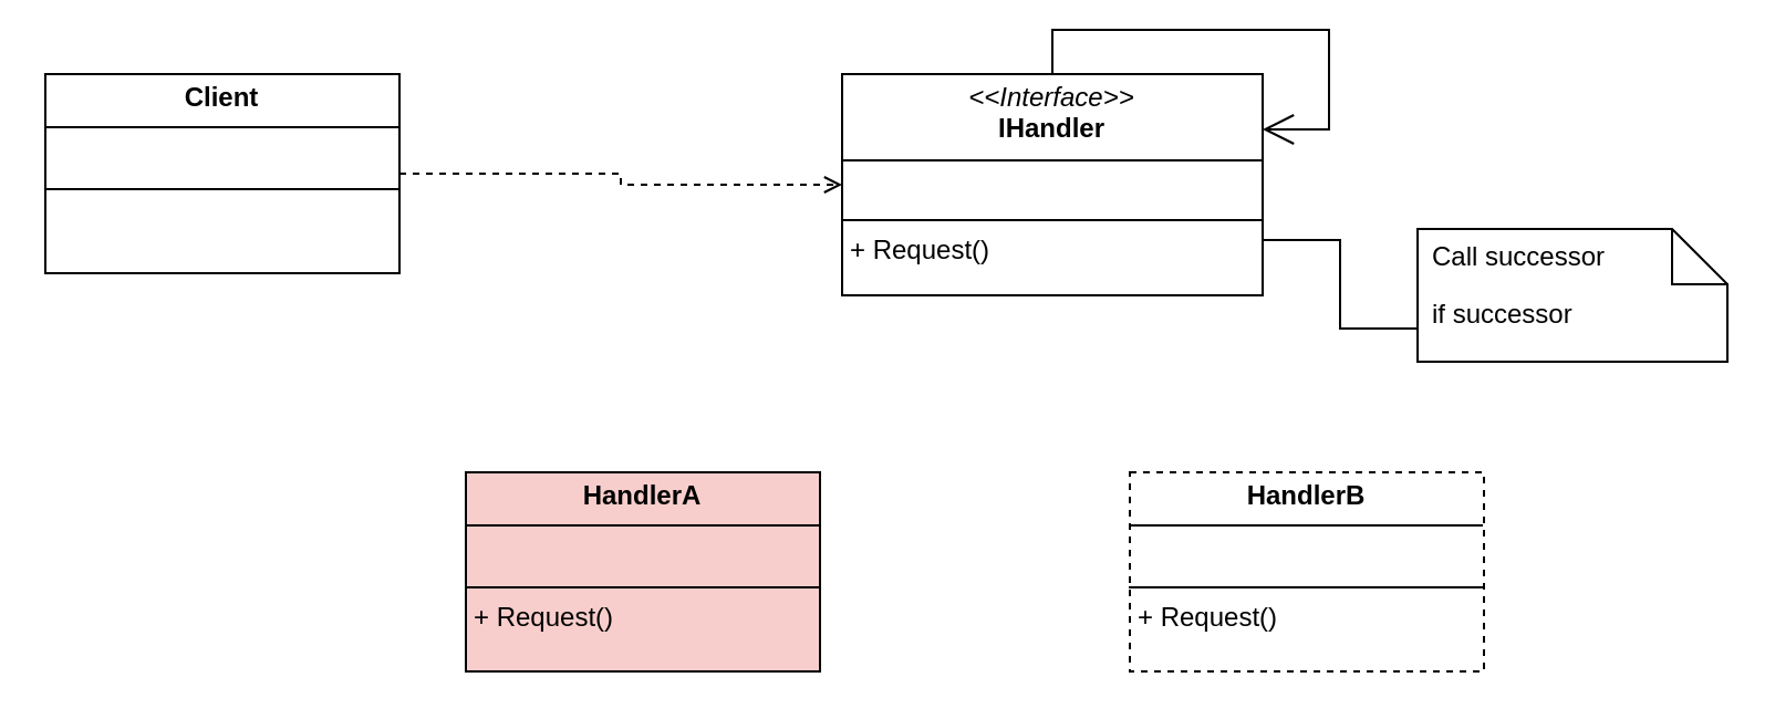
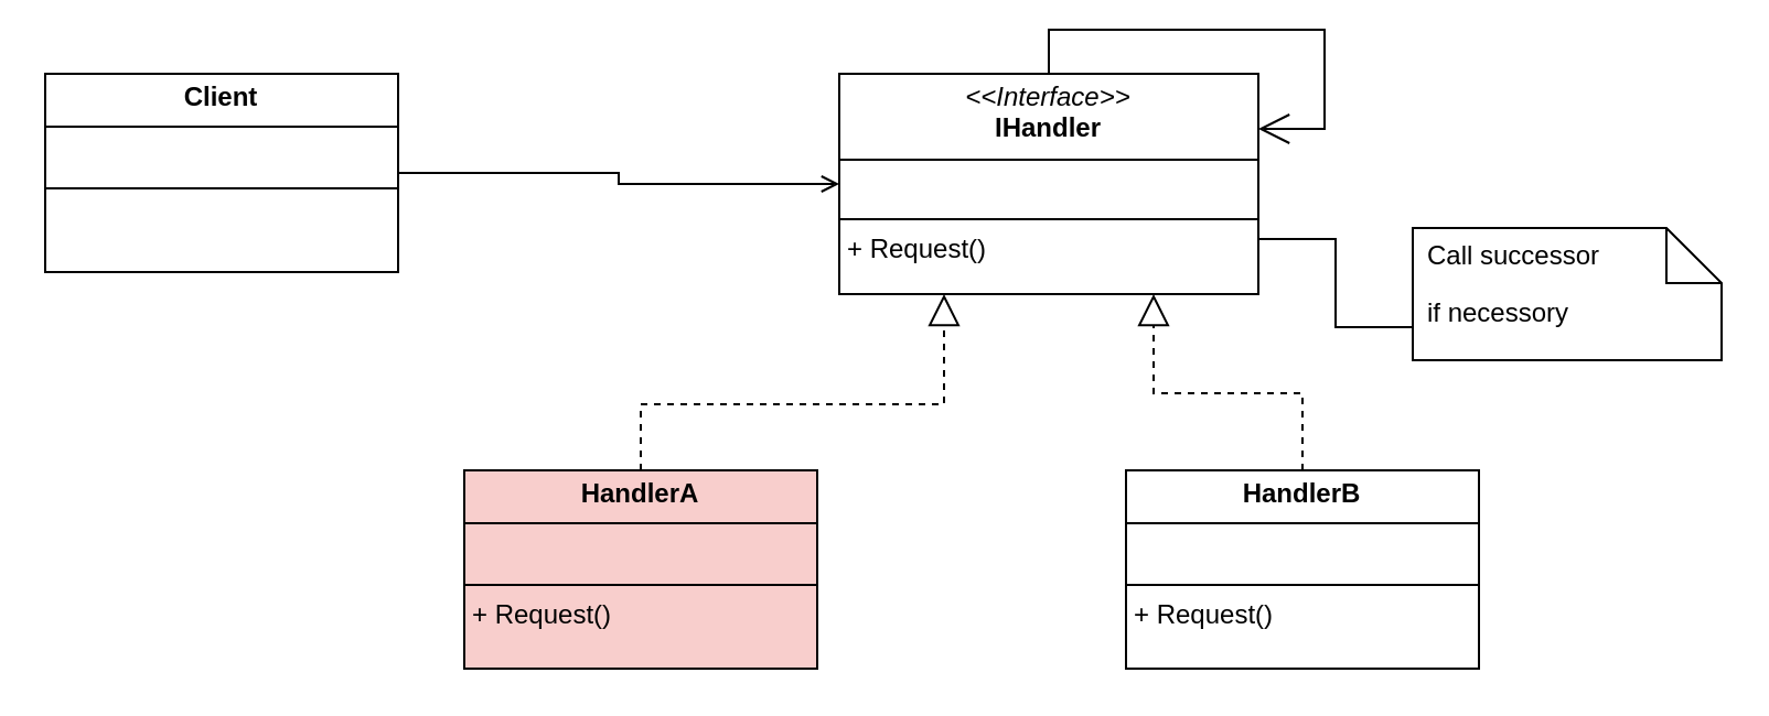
  <mxCell id="0" />
  <mxCell id="1" parent="0" />
- <mxCell id="2" style="edgeStyle=orthogonalEdgeStyle;rounded=0;orthogonalLoop=1;jettySize=auto;html=1;entryX=0;entryY=0.5;entryDx=0;entryDy=0;endArrow=open;endFill=0;dashed=1;" edge="1" parent="1" source="3" target="4"><mxGeometry relative="1" as="geometry" /></mxCell>
+ <mxCell id="2" style="edgeStyle=orthogonalEdgeStyle;rounded=0;orthogonalLoop=1;jettySize=auto;html=1;entryX=0;entryY=0.5;entryDx=0;entryDy=0;endArrow=open;endFill=0;" edge="1" parent="1" source="3" target="4"><mxGeometry relative="1" as="geometry" /></mxCell>
  <mxCell id="3" value="&lt;p style=&quot;margin:0px;margin-top:4px;text-align:center;&quot;&gt;&lt;b&gt;Client&lt;/b&gt;&lt;/p&gt;&lt;hr size=&quot;1&quot; style=&quot;border-style:solid;&quot;&gt;&lt;p style=&quot;margin:0px;margin-left:4px;&quot;&gt;&lt;br&gt;&lt;/p&gt;&lt;hr size=&quot;1&quot; style=&quot;border-style:solid;&quot;&gt;&lt;p style=&quot;margin:0px;margin-left:4px;&quot;&gt;&lt;br&gt;&lt;/p&gt;" style="verticalAlign=top;align=left;overflow=fill;html=1;whiteSpace=wrap;" vertex="1" parent="1"><mxGeometry x="20" y="20" width="160" height="90" as="geometry" /></mxCell>
  <mxCell id="4" value="&lt;p style=&quot;margin:0px;margin-top:4px;text-align:center;&quot;&gt;&lt;i&gt;&amp;lt;&amp;lt;Interface&amp;gt;&amp;gt;&lt;/i&gt;&lt;br&gt;&lt;b&gt;IHandler&lt;/b&gt;&lt;/p&gt;&lt;hr size=&quot;1&quot; style=&quot;border-style:solid;&quot;&gt;&lt;p style=&quot;margin:0px;margin-left:4px;&quot;&gt;&lt;br&gt;&lt;/p&gt;&lt;hr size=&quot;1&quot; style=&quot;border-style:solid;&quot;&gt;&lt;p style=&quot;margin:0px;margin-left:4px;&quot;&gt;+ Request()&lt;br&gt;&lt;/p&gt;" style="verticalAlign=top;align=left;overflow=fill;html=1;whiteSpace=wrap;" vertex="1" parent="1"><mxGeometry x="380" y="20" width="190" height="100" as="geometry" /></mxCell>
+ <mxCell id="5" style="edgeStyle=orthogonalEdgeStyle;rounded=0;orthogonalLoop=1;jettySize=auto;html=1;entryX=0.25;entryY=1;entryDx=0;entryDy=0;endArrow=block;endFill=0;dashed=1;endSize=12;" edge="1" parent="1" source="6" target="4"><mxGeometry relative="1" as="geometry"><Array as="points"><mxPoint x="290" y="170" /><mxPoint x="428" y="170" /></Array></mxGeometry></mxCell>
  <mxCell id="6" value="&lt;p style=&quot;margin:0px;margin-top:4px;text-align:center;&quot;&gt;&lt;b&gt;HandlerA&lt;/b&gt;&lt;/p&gt;&lt;hr size=&quot;1&quot; style=&quot;border-style:solid;&quot;&gt;&lt;p style=&quot;margin:0px;margin-left:4px;&quot;&gt;&lt;br&gt;&lt;/p&gt;&lt;hr size=&quot;1&quot; style=&quot;border-style:solid;&quot;&gt;&lt;p style=&quot;margin:0px;margin-left:4px;&quot;&gt;+ Request()&lt;/p&gt;" style="verticalAlign=top;align=left;overflow=fill;html=1;whiteSpace=wrap;fillColor=#f8cecc;" vertex="1" parent="1"><mxGeometry x="210" y="200" width="160" height="90" as="geometry" /></mxCell>
- <mxCell id="8" value="&lt;p style=&quot;margin:0px;margin-top:4px;text-align:center;&quot;&gt;&lt;b&gt;HandlerB&lt;/b&gt;&lt;/p&gt;&lt;hr size=&quot;1&quot; style=&quot;border-style:solid;&quot;&gt;&lt;p style=&quot;margin:0px;margin-left:4px;&quot;&gt;&lt;br&gt;&lt;/p&gt;&lt;hr size=&quot;1&quot; style=&quot;border-style:solid;&quot;&gt;&lt;p style=&quot;margin:0px;margin-left:4px;&quot;&gt;+ Request()&lt;/p&gt;" style="verticalAlign=top;align=left;overflow=fill;html=1;whiteSpace=wrap;dashed=1;" vertex="1" parent="1"><mxGeometry x="510" y="200" width="160" height="90" as="geometry" /></mxCell>
+ <mxCell id="7" style="edgeStyle=orthogonalEdgeStyle;rounded=0;orthogonalLoop=1;jettySize=auto;html=1;entryX=0.75;entryY=1;entryDx=0;entryDy=0;dashed=1;endArrow=block;endFill=0;endSize=12;" edge="1" parent="1" source="8" target="4"><mxGeometry relative="1" as="geometry" /></mxCell>
+ <mxCell id="8" value="&lt;p style=&quot;margin:0px;margin-top:4px;text-align:center;&quot;&gt;&lt;b&gt;HandlerB&lt;/b&gt;&lt;/p&gt;&lt;hr size=&quot;1&quot; style=&quot;border-style:solid;&quot;&gt;&lt;p style=&quot;margin:0px;margin-left:4px;&quot;&gt;&lt;br&gt;&lt;/p&gt;&lt;hr size=&quot;1&quot; style=&quot;border-style:solid;&quot;&gt;&lt;p style=&quot;margin:0px;margin-left:4px;&quot;&gt;+ Request()&lt;/p&gt;" style="verticalAlign=top;align=left;overflow=fill;html=1;whiteSpace=wrap;" vertex="1" parent="1"><mxGeometry x="510" y="200" width="160" height="90" as="geometry" /></mxCell>
  <mxCell id="9" style="edgeStyle=orthogonalEdgeStyle;rounded=0;orthogonalLoop=1;jettySize=auto;html=1;entryX=1;entryY=0.25;entryDx=0;entryDy=0;endArrow=open;endFill=0;endSize=12;" edge="1" parent="1" source="4" target="4"><mxGeometry relative="1" as="geometry" /></mxCell>
- <mxCell id="10" value="if successor" style="shape=note2;boundedLbl=1;whiteSpace=wrap;html=1;size=25;verticalAlign=top;align=left;spacingLeft=5;" vertex="1" parent="1"><mxGeometry x="640" y="90" width="140" height="60" as="geometry" /></mxCell>
+ <mxCell id="10" value="if necessory" style="shape=note2;boundedLbl=1;whiteSpace=wrap;html=1;size=25;verticalAlign=top;align=left;spacingLeft=5;" vertex="1" parent="1"><mxGeometry x="640" y="90" width="140" height="60" as="geometry" /></mxCell>
  <mxCell id="11" value="Call successor" style="resizeWidth=1;part=1;strokeColor=none;fillColor=none;align=left;spacingLeft=5;whiteSpace=wrap;html=1;" vertex="1" parent="10"><mxGeometry width="140" height="25" relative="1" as="geometry" /></mxCell>
  <mxCell id="12" style="edgeStyle=orthogonalEdgeStyle;rounded=0;orthogonalLoop=1;jettySize=auto;html=1;exitX=0;exitY=1;exitDx=0;exitDy=0;entryX=1;entryY=0.75;entryDx=0;entryDy=0;endArrow=none;endFill=0;" edge="1" parent="1" source="11" target="4"><mxGeometry relative="1" as="geometry" /></mxCell>
